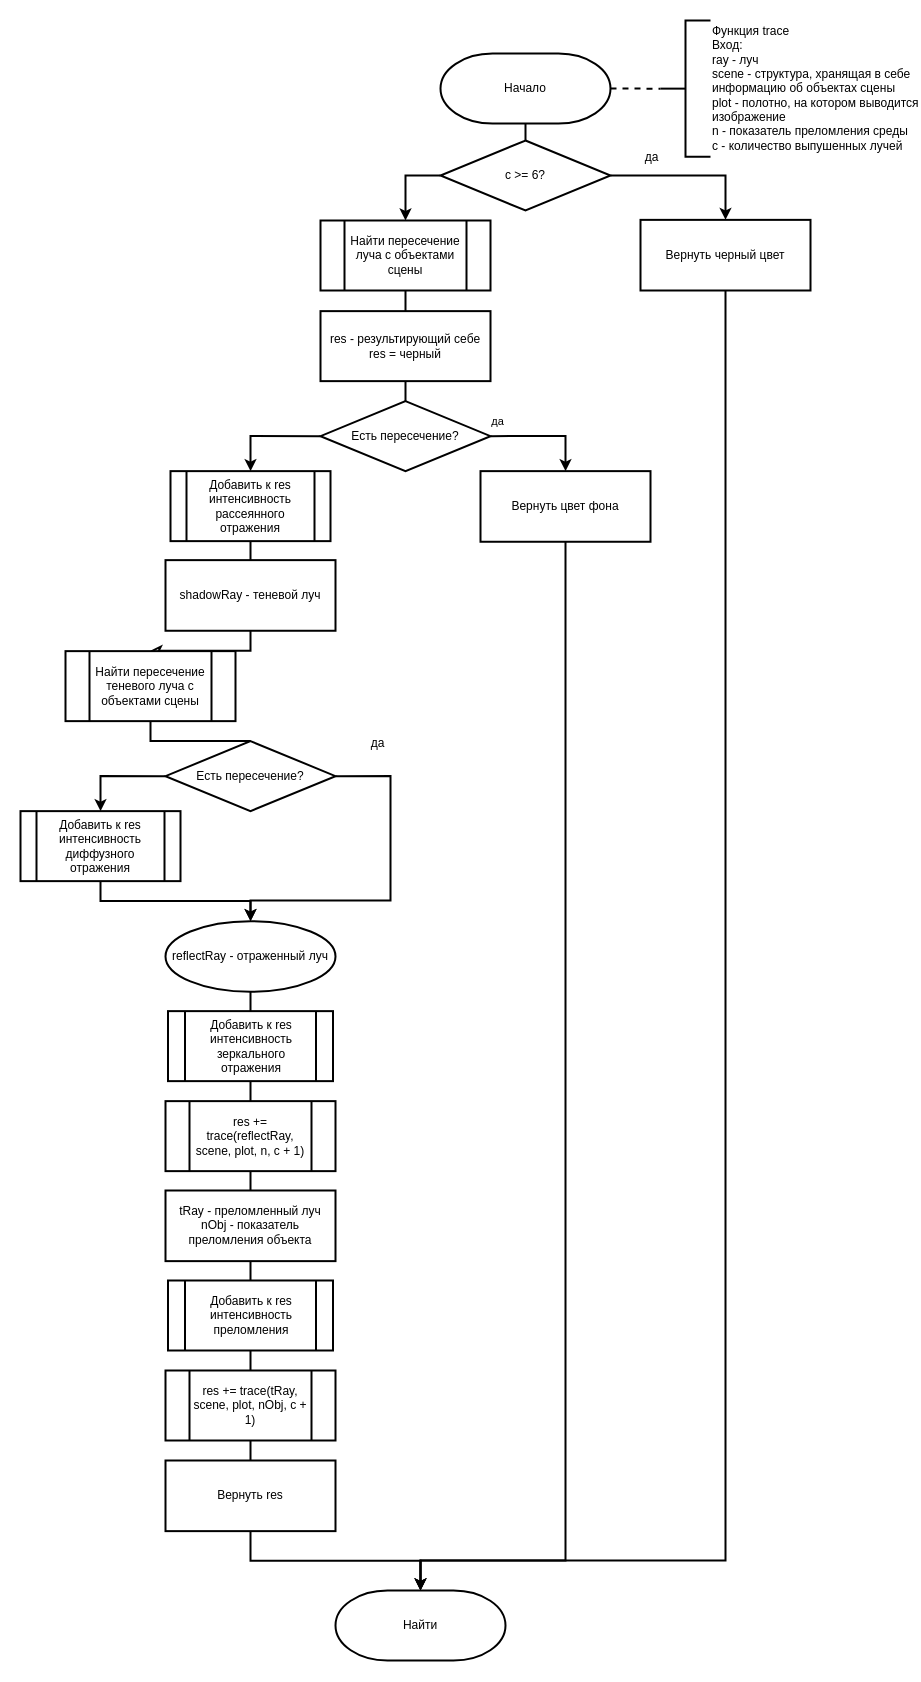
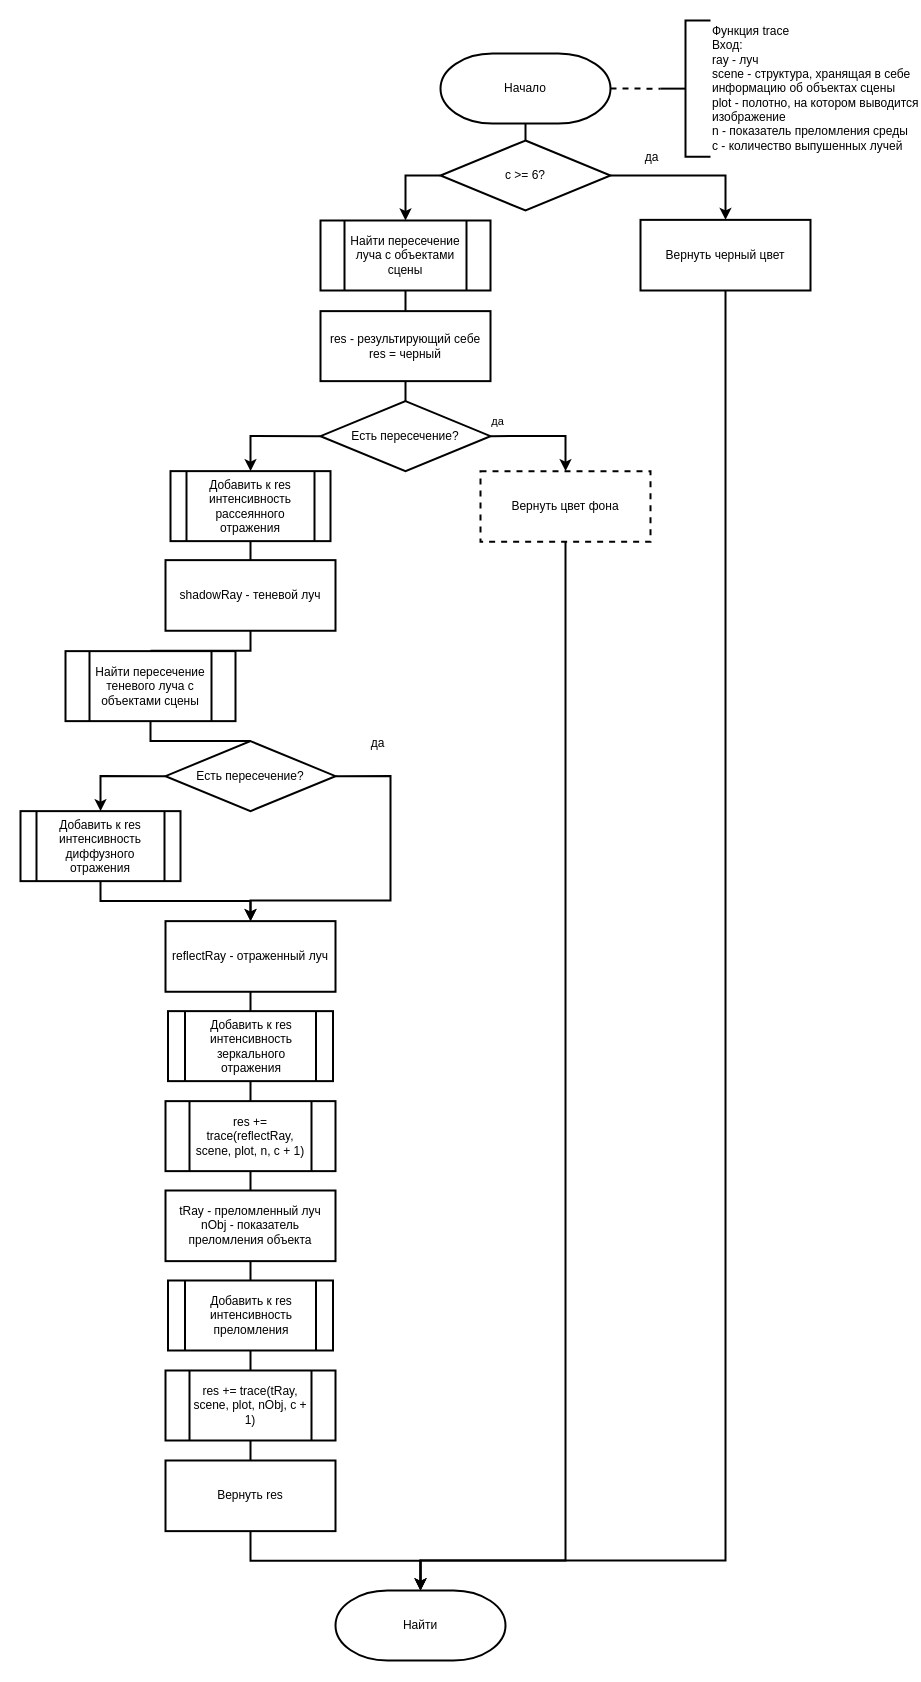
  <mxCell id="0" />
  <mxCell id="1" parent="0" />
  <mxCell id="2" style="edgeStyle=orthogonalEdgeStyle;rounded=0;orthogonalLoop=1;jettySize=auto;html=1;exitX=1;exitY=0.5;exitDx=0;exitDy=0;exitPerimeter=0;endArrow=none;endFill=0;dashed=1;strokeWidth=2;" edge="1" parent="1" source="4" target="5"><mxGeometry relative="1" as="geometry" /></mxCell>
  <mxCell id="3" style="edgeStyle=orthogonalEdgeStyle;rounded=0;orthogonalLoop=1;jettySize=auto;html=1;exitX=0.5;exitY=1;exitDx=0;exitDy=0;exitPerimeter=0;strokeWidth=2;fontSize=12;endArrow=none;endFill=0;" edge="1" parent="1" source="4" target="38"><mxGeometry relative="1" as="geometry" /></mxCell>
  <mxCell id="4" value="Начало" style="strokeWidth=2;html=1;shape=mxgraph.flowchart.terminator;whiteSpace=wrap;rounded=0;" vertex="1" parent="1"><mxGeometry x="440" y="53.12" width="170" height="70" as="geometry" /></mxCell>
  <mxCell id="5" value="&lt;div&gt;Функция trace&lt;br&gt;&lt;/div&gt;&lt;div&gt;Вход:&lt;/div&gt;&lt;div&gt;ray - луч&lt;br&gt;&lt;/div&gt;scene - структура, хранящая в себе&lt;br&gt;&lt;div&gt;информацию об объектах сцены&lt;/div&gt;&lt;div&gt;plot - полотно, на котором выводится&lt;br&gt;изображение&lt;br&gt;&lt;/div&gt;&lt;div&gt;n - показатель преломления среды&lt;/div&gt;&lt;div&gt;c - количество выпушенных лучей&lt;br&gt;&lt;/div&gt;" style="strokeWidth=2;html=1;shape=mxgraph.flowchart.annotation_2;align=left;labelPosition=right;pointerEvents=1;rounded=0;" vertex="1" parent="1"><mxGeometry x="660" y="20" width="50" height="136.25" as="geometry" /></mxCell>
  <mxCell id="6" style="edgeStyle=orthogonalEdgeStyle;rounded=0;orthogonalLoop=1;jettySize=auto;html=1;exitX=0.5;exitY=1;exitDx=0;exitDy=0;strokeWidth=2;fontSize=12;endArrow=none;endFill=0;" edge="1" parent="1" source="7" target="16"><mxGeometry relative="1" as="geometry" /></mxCell>
  <mxCell id="7" value="Найти пересечение луча с объектами сцены" style="verticalLabelPosition=middle;verticalAlign=middle;html=1;shape=process;whiteSpace=wrap;rounded=0;size=0.14;arcSize=6;strokeWidth=2;labelPosition=center;align=center;" vertex="1" parent="1"><mxGeometry x="320" y="220" width="170" height="70" as="geometry" /></mxCell>
  <mxCell id="8" value="Найти" style="strokeWidth=2;html=1;shape=mxgraph.flowchart.terminator;whiteSpace=wrap;rounded=0;" vertex="1" parent="1"><mxGeometry x="335" y="1590" width="170" height="70" as="geometry" /></mxCell>
  <mxCell id="9" style="edgeStyle=orthogonalEdgeStyle;rounded=0;orthogonalLoop=1;jettySize=auto;html=1;exitX=1;exitY=0.5;exitDx=0;exitDy=0;strokeWidth=2;" edge="1" parent="1" source="12" target="14"><mxGeometry relative="1" as="geometry" /></mxCell>
  <mxCell id="10" value="&lt;div&gt;да&lt;/div&gt;" style="edgeLabel;html=1;align=center;verticalAlign=middle;resizable=0;points=[];" vertex="1" connectable="0" parent="9"><mxGeometry x="-0.829" y="3" relative="1" as="geometry"><mxPoint x="-2" y="-12" as="offset" /></mxGeometry></mxCell>
  <mxCell id="11" style="edgeStyle=orthogonalEdgeStyle;rounded=0;orthogonalLoop=1;jettySize=auto;html=1;exitX=0;exitY=0.5;exitDx=0;exitDy=0;strokeWidth=2;fontSize=12;endArrow=classic;endFill=1;" edge="1" parent="1" source="12" target="18"><mxGeometry relative="1" as="geometry"><mxPoint x="200" y="360.63" as="targetPoint" /></mxGeometry></mxCell>
  <mxCell id="12" value="Есть пересечение?" style="rhombus;whiteSpace=wrap;html=1;strokeWidth=2;" vertex="1" parent="1"><mxGeometry x="320" y="400.63" width="170" height="70" as="geometry" /></mxCell>
  <mxCell id="13" style="edgeStyle=orthogonalEdgeStyle;rounded=0;orthogonalLoop=1;jettySize=auto;html=1;exitX=0.5;exitY=1;exitDx=0;exitDy=0;strokeWidth=2;" edge="1" parent="1" source="14" target="8"><mxGeometry relative="1" as="geometry"><Array as="points"><mxPoint x="565" y="1560" /><mxPoint x="420" y="1560" /></Array></mxGeometry></mxCell>
- <mxCell id="14" value="Вернуть цвет фона" style="rounded=0;whiteSpace=wrap;html=1;strokeWidth=2;" vertex="1" parent="1"><mxGeometry x="480" y="470.63" width="170" height="70.63" as="geometry" /></mxCell>
+ <mxCell id="14" value="Вернуть цвет фона" style="rounded=0;whiteSpace=wrap;html=1;strokeWidth=2;dashed=1;" vertex="1" parent="1"><mxGeometry x="480" y="470.63" width="170" height="70.63" as="geometry" /></mxCell>
  <mxCell id="15" style="edgeStyle=orthogonalEdgeStyle;rounded=0;orthogonalLoop=1;jettySize=auto;html=1;exitX=0.5;exitY=1;exitDx=0;exitDy=0;strokeWidth=2;fontSize=12;endArrow=none;endFill=0;" edge="1" parent="1" source="16" target="12"><mxGeometry relative="1" as="geometry" /></mxCell>
  <mxCell id="16" value="res - результирующий себе&lt;br&gt;res = черный" style="rounded=0;whiteSpace=wrap;html=1;strokeWidth=2;fontSize=12;" vertex="1" parent="1"><mxGeometry x="320" y="310.63" width="170" height="70" as="geometry" /></mxCell>
  <mxCell id="17" style="edgeStyle=orthogonalEdgeStyle;rounded=0;orthogonalLoop=1;jettySize=auto;html=1;exitX=0.5;exitY=1;exitDx=0;exitDy=0;strokeWidth=2;fontSize=12;endArrow=none;endFill=0;" edge="1" parent="1" source="18" target="24"><mxGeometry relative="1" as="geometry" /></mxCell>
  <mxCell id="18" value="&lt;div&gt;Добавить к res интенсивность рассеянного отражения&lt;/div&gt;" style="shape=process;whiteSpace=wrap;html=1;backgroundOutline=1;strokeWidth=2;fontSize=12;" vertex="1" parent="1"><mxGeometry x="170" y="470.63" width="160" height="70" as="geometry" /></mxCell>
  <mxCell id="19" style="edgeStyle=orthogonalEdgeStyle;rounded=0;orthogonalLoop=1;jettySize=auto;html=1;exitX=1;exitY=0.5;exitDx=0;exitDy=0;strokeWidth=2;fontSize=12;endArrow=classic;endFill=1;" edge="1" parent="1" source="22" target="30"><mxGeometry relative="1" as="geometry"><mxPoint x="395" y="810.63" as="targetPoint" /><Array as="points"><mxPoint x="390" y="776" /><mxPoint x="390" y="900" /><mxPoint x="250" y="900" /></Array></mxGeometry></mxCell>
  <mxCell id="20" value="да" style="edgeLabel;html=1;align=center;verticalAlign=middle;resizable=0;points=[];fontSize=12;" vertex="1" connectable="0" parent="19"><mxGeometry x="-0.726" relative="1" as="geometry"><mxPoint x="-5" y="-33" as="offset" /></mxGeometry></mxCell>
  <mxCell id="21" style="edgeStyle=orthogonalEdgeStyle;rounded=0;orthogonalLoop=1;jettySize=auto;html=1;exitX=0;exitY=0.5;exitDx=0;exitDy=0;strokeWidth=2;fontSize=12;endArrow=classic;endFill=1;" edge="1" parent="1" source="22" target="28"><mxGeometry relative="1" as="geometry" /></mxCell>
  <mxCell id="22" value="Есть пересечение?" style="rhombus;whiteSpace=wrap;html=1;strokeWidth=2;" vertex="1" parent="1"><mxGeometry x="165" y="740.63" width="170" height="70" as="geometry" /></mxCell>
- <mxCell id="23" style="edgeStyle=orthogonalEdgeStyle;rounded=0;orthogonalLoop=1;jettySize=auto;html=1;exitX=0.5;exitY=1;exitDx=0;exitDy=0;strokeWidth=2;fontSize=12;endArrow=classic;endFill=0;" edge="1" parent="1" source="24" target="26"><mxGeometry relative="1" as="geometry" /></mxCell>
+ <mxCell id="23" style="edgeStyle=orthogonalEdgeStyle;rounded=0;orthogonalLoop=1;jettySize=auto;html=1;exitX=0.5;exitY=1;exitDx=0;exitDy=0;strokeWidth=2;fontSize=12;endArrow=none;endFill=0;" edge="1" parent="1" source="24" target="26"><mxGeometry relative="1" as="geometry" /></mxCell>
  <mxCell id="24" value="shadowRay - теневой луч" style="rounded=0;whiteSpace=wrap;html=1;strokeWidth=2;" vertex="1" parent="1"><mxGeometry x="165" y="559.63" width="170" height="70.63" as="geometry" /></mxCell>
  <mxCell id="25" style="edgeStyle=orthogonalEdgeStyle;rounded=0;orthogonalLoop=1;jettySize=auto;html=1;exitX=0.5;exitY=1;exitDx=0;exitDy=0;strokeWidth=2;fontSize=12;endArrow=none;endFill=0;" edge="1" parent="1" source="26" target="22"><mxGeometry relative="1" as="geometry" /></mxCell>
  <mxCell id="26" value="Найти пересечение теневого луча с объектами сцены" style="verticalLabelPosition=middle;verticalAlign=middle;html=1;shape=process;whiteSpace=wrap;rounded=0;size=0.14;arcSize=6;strokeWidth=2;labelPosition=center;align=center;" vertex="1" parent="1"><mxGeometry x="65" y="650.63" width="170" height="70" as="geometry" /></mxCell>
  <mxCell id="27" style="edgeStyle=orthogonalEdgeStyle;rounded=0;orthogonalLoop=1;jettySize=auto;html=1;exitX=0.5;exitY=1;exitDx=0;exitDy=0;strokeWidth=2;fontSize=12;endArrow=classic;endFill=1;" edge="1" parent="1" source="28" target="30"><mxGeometry relative="1" as="geometry" /></mxCell>
  <mxCell id="28" value="&lt;div&gt;Добавить к res интенсивность диффузного отражения&lt;/div&gt;" style="shape=process;whiteSpace=wrap;html=1;backgroundOutline=1;strokeWidth=2;fontSize=12;" vertex="1" parent="1"><mxGeometry x="20" y="810.63" width="160" height="70" as="geometry" /></mxCell>
  <mxCell id="29" style="edgeStyle=orthogonalEdgeStyle;rounded=0;orthogonalLoop=1;jettySize=auto;html=1;exitX=0.5;exitY=1;exitDx=0;exitDy=0;strokeWidth=2;fontSize=12;endArrow=none;endFill=0;" edge="1" parent="1" source="30" target="32"><mxGeometry relative="1" as="geometry" /></mxCell>
- <mxCell id="30" value="reflectRay - отраженный луч" style="ellipse;whiteSpace=wrap;html=1;strokeWidth=2;" vertex="1" parent="1"><mxGeometry x="165" y="920.63" width="170" height="70.63" as="geometry" /></mxCell>
+ <mxCell id="30" value="reflectRay - отраженный луч" style="rounded=0;whiteSpace=wrap;html=1;strokeWidth=2;" vertex="1" parent="1"><mxGeometry x="165" y="920.63" width="170" height="70.63" as="geometry" /></mxCell>
  <mxCell id="31" style="edgeStyle=orthogonalEdgeStyle;rounded=0;orthogonalLoop=1;jettySize=auto;html=1;exitX=0.5;exitY=1;exitDx=0;exitDy=0;strokeWidth=2;fontSize=12;endArrow=none;endFill=0;" edge="1" parent="1" source="32" target="34"><mxGeometry relative="1" as="geometry" /></mxCell>
  <mxCell id="32" value="&lt;div&gt;Добавить к res интенсивность зеркального отражения&lt;/div&gt;" style="shape=process;whiteSpace=wrap;html=1;backgroundOutline=1;strokeWidth=2;fontSize=12;" vertex="1" parent="1"><mxGeometry x="167.5" y="1010.63" width="165" height="70" as="geometry" /></mxCell>
  <mxCell id="33" style="edgeStyle=orthogonalEdgeStyle;rounded=0;orthogonalLoop=1;jettySize=auto;html=1;exitX=0.5;exitY=1;exitDx=0;exitDy=0;strokeWidth=2;fontSize=12;endArrow=none;endFill=0;" edge="1" parent="1" source="34" target="42"><mxGeometry relative="1" as="geometry" /></mxCell>
  <mxCell id="34" value="res += trace(reflectRay, scene, plot, n, c + 1)" style="verticalLabelPosition=middle;verticalAlign=middle;html=1;shape=process;whiteSpace=wrap;rounded=0;size=0.14;arcSize=6;strokeWidth=2;labelPosition=center;align=center;" vertex="1" parent="1"><mxGeometry x="165" y="1100.63" width="170" height="70" as="geometry" /></mxCell>
  <mxCell id="35" style="edgeStyle=orthogonalEdgeStyle;rounded=0;orthogonalLoop=1;jettySize=auto;html=1;exitX=0;exitY=0.5;exitDx=0;exitDy=0;strokeWidth=2;fontSize=12;endArrow=classic;endFill=1;" edge="1" parent="1" source="38" target="7"><mxGeometry relative="1" as="geometry" /></mxCell>
  <mxCell id="36" style="edgeStyle=orthogonalEdgeStyle;rounded=0;orthogonalLoop=1;jettySize=auto;html=1;exitX=1;exitY=0.5;exitDx=0;exitDy=0;strokeWidth=2;fontSize=12;endArrow=classic;endFill=1;" edge="1" parent="1" source="38" target="40"><mxGeometry relative="1" as="geometry" /></mxCell>
  <mxCell id="37" value="да" style="edgeLabel;html=1;align=center;verticalAlign=middle;resizable=0;points=[];fontSize=12;" vertex="1" connectable="0" parent="36"><mxGeometry x="-0.261" y="-1" relative="1" as="geometry"><mxPoint x="-19" y="-20" as="offset" /></mxGeometry></mxCell>
  <mxCell id="38" value="c &amp;gt;= 6?" style="rhombus;whiteSpace=wrap;html=1;strokeWidth=2;" vertex="1" parent="1"><mxGeometry x="440" y="140" width="170" height="70" as="geometry" /></mxCell>
  <mxCell id="39" style="edgeStyle=orthogonalEdgeStyle;rounded=0;orthogonalLoop=1;jettySize=auto;html=1;exitX=0.5;exitY=1;exitDx=0;exitDy=0;strokeWidth=2;fontSize=12;endArrow=classic;endFill=1;" edge="1" parent="1" source="40" target="8"><mxGeometry relative="1" as="geometry"><Array as="points"><mxPoint x="725" y="1560" /><mxPoint x="420" y="1560" /></Array></mxGeometry></mxCell>
  <mxCell id="40" value="Вернуть черный цвет" style="rounded=0;whiteSpace=wrap;html=1;strokeWidth=2;" vertex="1" parent="1"><mxGeometry x="640" y="219.37" width="170" height="70.63" as="geometry" /></mxCell>
  <mxCell id="41" style="edgeStyle=orthogonalEdgeStyle;rounded=0;orthogonalLoop=1;jettySize=auto;html=1;exitX=0.5;exitY=1;exitDx=0;exitDy=0;strokeWidth=2;fontSize=12;endArrow=none;endFill=0;" edge="1" parent="1" source="42" target="44"><mxGeometry relative="1" as="geometry" /></mxCell>
  <mxCell id="42" value="&lt;div&gt;tRay - преломленный луч&lt;/div&gt;nObj - показатель преломления объекта" style="rounded=0;whiteSpace=wrap;html=1;strokeWidth=2;" vertex="1" parent="1"><mxGeometry x="165" y="1190" width="170" height="70.63" as="geometry" /></mxCell>
  <mxCell id="43" style="edgeStyle=orthogonalEdgeStyle;rounded=0;orthogonalLoop=1;jettySize=auto;html=1;exitX=0.5;exitY=1;exitDx=0;exitDy=0;strokeWidth=2;fontSize=12;endArrow=none;endFill=0;" edge="1" parent="1" source="44" target="46"><mxGeometry relative="1" as="geometry" /></mxCell>
  <mxCell id="44" value="&lt;div&gt;Добавить к res интенсивность преломления&lt;br&gt;&lt;/div&gt;" style="shape=process;whiteSpace=wrap;html=1;backgroundOutline=1;strokeWidth=2;fontSize=12;" vertex="1" parent="1"><mxGeometry x="167.5" y="1280" width="165" height="70" as="geometry" /></mxCell>
  <mxCell id="45" style="edgeStyle=orthogonalEdgeStyle;rounded=0;orthogonalLoop=1;jettySize=auto;html=1;exitX=0.5;exitY=1;exitDx=0;exitDy=0;strokeWidth=2;fontSize=12;endArrow=none;endFill=0;" edge="1" parent="1" source="46" target="48"><mxGeometry relative="1" as="geometry" /></mxCell>
  <mxCell id="46" value="res += trace(tRay, scene, plot, nObj, c + 1)" style="verticalLabelPosition=middle;verticalAlign=middle;html=1;shape=process;whiteSpace=wrap;rounded=0;size=0.14;arcSize=6;strokeWidth=2;labelPosition=center;align=center;" vertex="1" parent="1"><mxGeometry x="165" y="1370" width="170" height="70" as="geometry" /></mxCell>
  <mxCell id="47" style="edgeStyle=orthogonalEdgeStyle;rounded=0;orthogonalLoop=1;jettySize=auto;html=1;exitX=0.5;exitY=1;exitDx=0;exitDy=0;strokeWidth=2;fontSize=12;endArrow=classic;endFill=1;" edge="1" parent="1" source="48" target="8"><mxGeometry relative="1" as="geometry" /></mxCell>
  <mxCell id="48" value="Вернуть res" style="rounded=0;whiteSpace=wrap;html=1;strokeWidth=2;" vertex="1" parent="1"><mxGeometry x="165" y="1460" width="170" height="70.63" as="geometry" /></mxCell>
